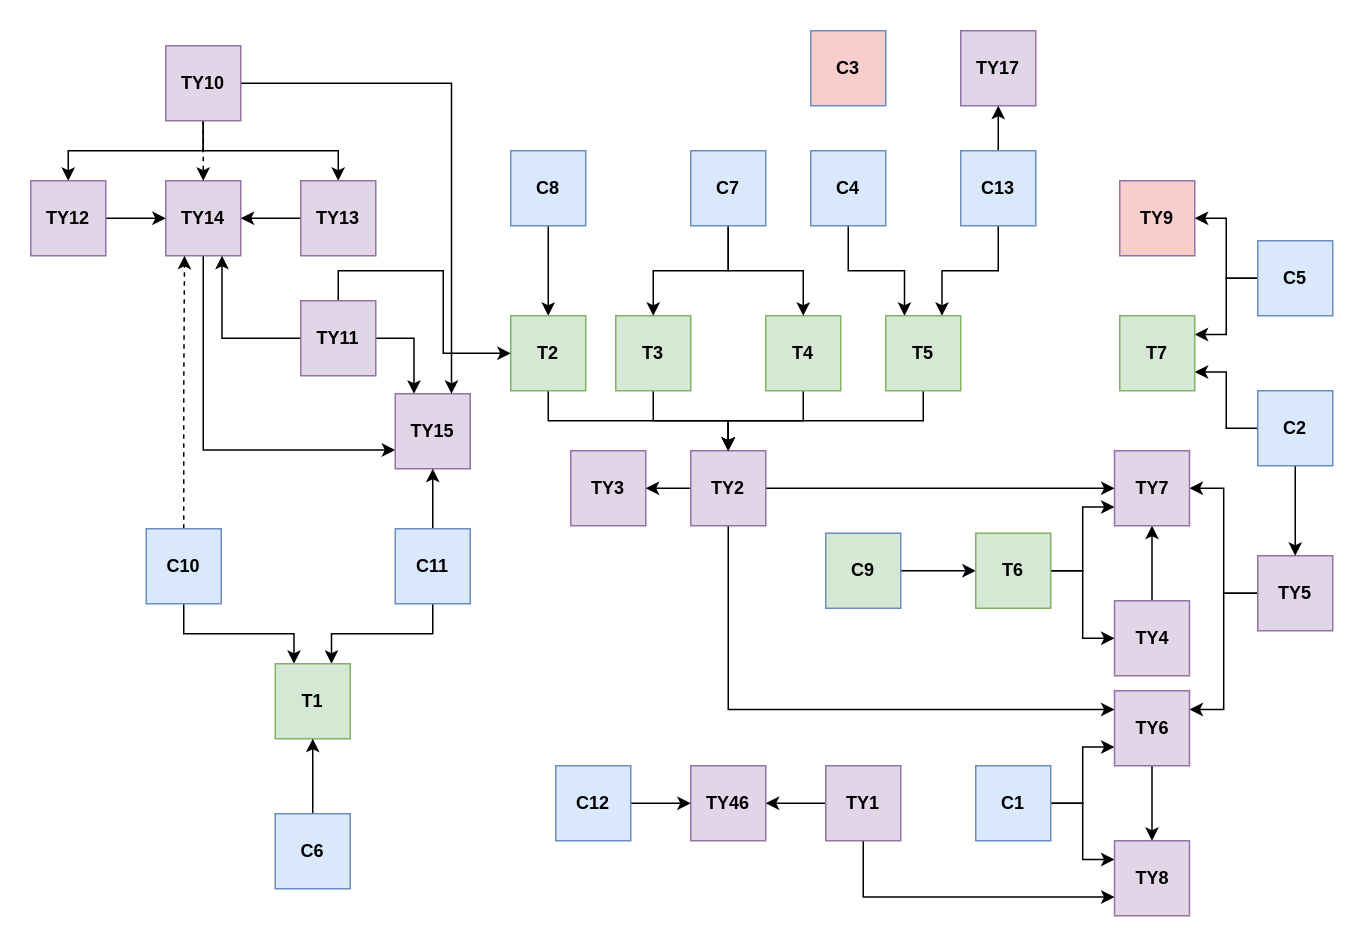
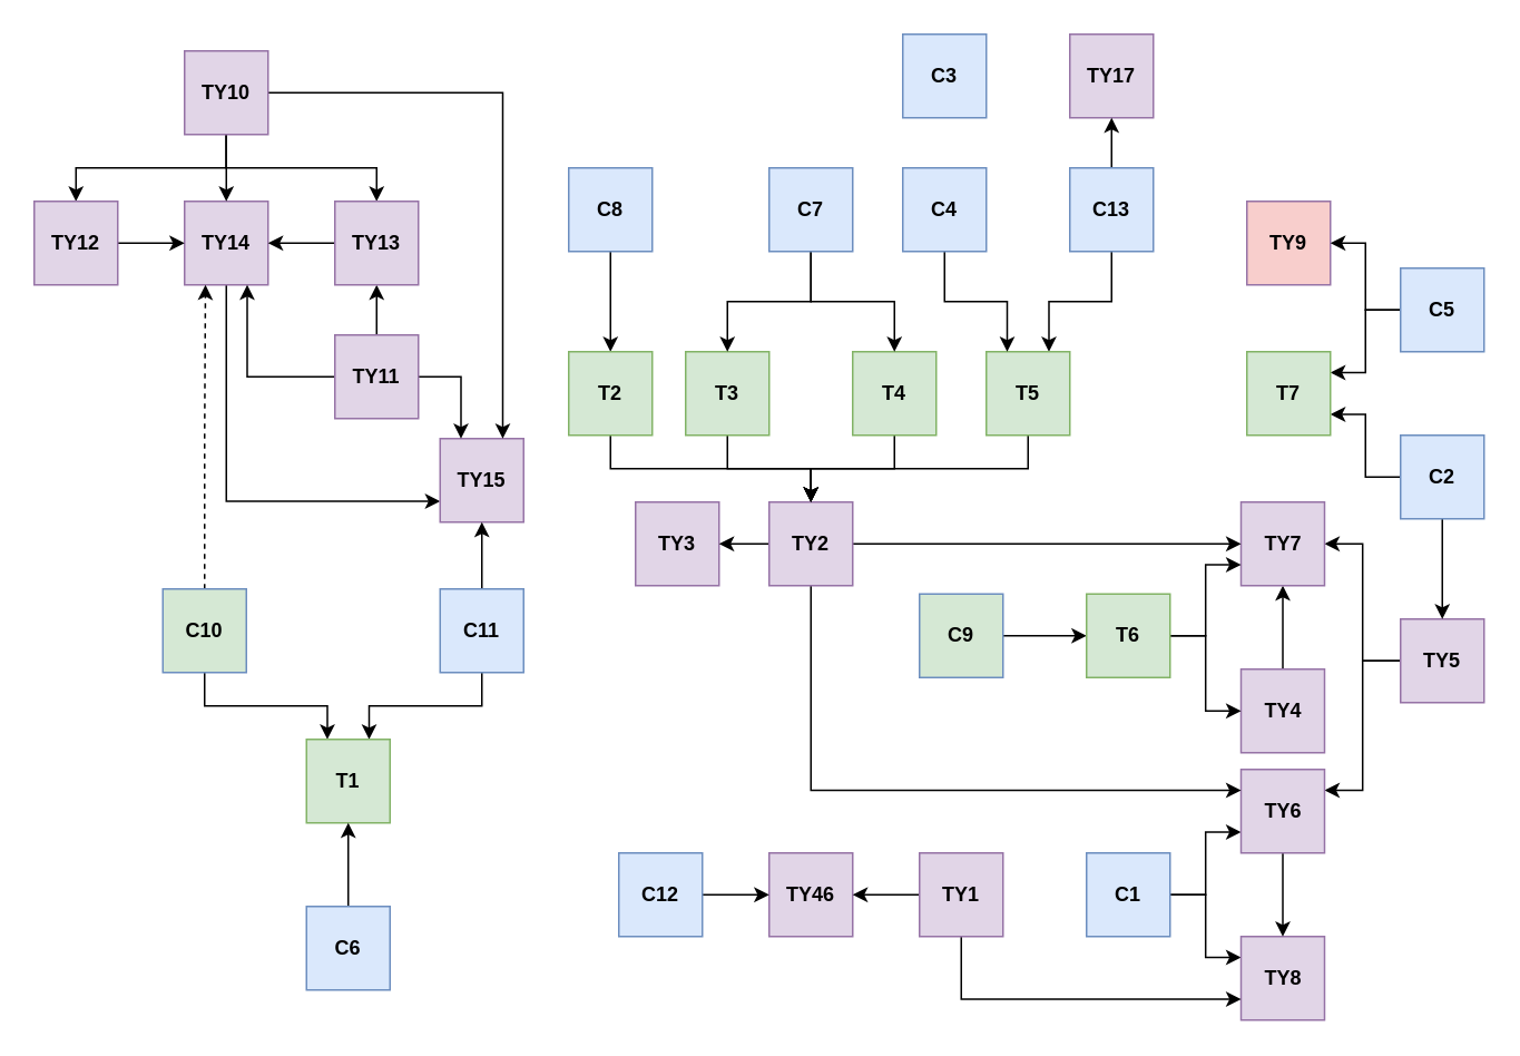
  <mxCell id="0" />
  <mxCell id="1" parent="0" />
  <mxCell id="2" value="" style="edgeStyle=orthogonalEdgeStyle;rounded=0;orthogonalLoop=1;jettySize=auto;html=1;exitX=1;exitY=0.5;exitDx=0;exitDy=0;entryX=0;entryY=0.75;entryDx=0;entryDy=0;" parent="1" source="4" target="17" edge="1"><mxGeometry relative="1" as="geometry" /></mxCell>
  <mxCell id="3" value="" style="edgeStyle=orthogonalEdgeStyle;rounded=0;orthogonalLoop=1;jettySize=auto;html=1;entryX=0;entryY=0.25;entryDx=0;entryDy=0;" parent="1" source="4" target="15" edge="1"><mxGeometry relative="1" as="geometry" /></mxCell>
  <mxCell id="4" value="C1" style="rounded=0;whiteSpace=wrap;html=1;fontStyle=1;fillColor=#dae8fc;strokeColor=#6c8ebf;" parent="1" vertex="1"><mxGeometry x="650" y="510" width="50" height="50" as="geometry" /></mxCell>
  <mxCell id="5" style="edgeStyle=orthogonalEdgeStyle;rounded=0;orthogonalLoop=1;jettySize=auto;html=1;exitX=0.5;exitY=0;exitDx=0;exitDy=0;entryX=0.5;entryY=1;entryDx=0;entryDy=0;" parent="1" source="6" target="14" edge="1"><mxGeometry relative="1" as="geometry" /></mxCell>
  <mxCell id="6" value="TY4" style="rounded=0;whiteSpace=wrap;html=1;fontStyle=1;fillColor=#e1d5e7;strokeColor=#9673a6;" parent="1" vertex="1"><mxGeometry x="742.5" y="400" width="50" height="50" as="geometry" /></mxCell>
  <mxCell id="7" style="edgeStyle=orthogonalEdgeStyle;rounded=0;orthogonalLoop=1;jettySize=auto;html=1;exitX=0;exitY=0.5;exitDx=0;exitDy=0;entryX=1;entryY=0.25;entryDx=0;entryDy=0;" parent="1" source="9" target="17" edge="1"><mxGeometry relative="1" as="geometry" /></mxCell>
  <mxCell id="8" style="edgeStyle=orthogonalEdgeStyle;rounded=0;orthogonalLoop=1;jettySize=auto;html=1;exitX=0;exitY=0.5;exitDx=0;exitDy=0;entryX=1;entryY=0.5;entryDx=0;entryDy=0;" parent="1" source="9" target="14" edge="1"><mxGeometry relative="1" as="geometry" /></mxCell>
  <mxCell id="9" value="TY5" style="rounded=0;whiteSpace=wrap;html=1;fontStyle=1;fillColor=#e1d5e7;strokeColor=#9673a6;" parent="1" vertex="1"><mxGeometry x="838" y="370" width="50" height="50" as="geometry" /></mxCell>
  <mxCell id="10" value="TY9" style="rounded=0;whiteSpace=wrap;html=1;fontStyle=1;fillColor=#f8cecc;strokeColor=#9673a6;" parent="1" vertex="1"><mxGeometry x="746" y="120" width="50" height="50" as="geometry" /></mxCell>
  <mxCell id="11" value="" style="edgeStyle=orthogonalEdgeStyle;rounded=0;orthogonalLoop=1;jettySize=auto;html=1;entryX=1;entryY=0.75;entryDx=0;entryDy=0;exitX=0;exitY=0.5;exitDx=0;exitDy=0;" parent="1" source="13" target="58" edge="1"><mxGeometry relative="1" as="geometry" /></mxCell>
  <mxCell id="12" value="" style="edgeStyle=orthogonalEdgeStyle;rounded=0;orthogonalLoop=1;jettySize=auto;html=1;entryX=0.5;entryY=0;entryDx=0;entryDy=0;exitX=0.5;exitY=1;exitDx=0;exitDy=0;" parent="1" source="13" target="9" edge="1"><mxGeometry relative="1" as="geometry" /></mxCell>
  <mxCell id="13" value="C2" style="rounded=0;whiteSpace=wrap;html=1;fontStyle=1;fillColor=#dae8fc;strokeColor=#6c8ebf;" parent="1" vertex="1"><mxGeometry x="838" y="260" width="50" height="50" as="geometry" /></mxCell>
  <mxCell id="14" value="TY7" style="rounded=0;whiteSpace=wrap;html=1;fontStyle=1;fillColor=#e1d5e7;strokeColor=#9673a6;" parent="1" vertex="1"><mxGeometry x="742.5" y="300" width="50" height="50" as="geometry" /></mxCell>
  <mxCell id="15" value="TY8" style="rounded=0;whiteSpace=wrap;html=1;fontStyle=1;fillColor=#e1d5e7;strokeColor=#9673a6;" parent="1" vertex="1"><mxGeometry x="742.5" y="560" width="50" height="50" as="geometry" /></mxCell>
  <mxCell id="16" style="edgeStyle=orthogonalEdgeStyle;rounded=0;orthogonalLoop=1;jettySize=auto;html=1;exitX=0.5;exitY=1;exitDx=0;exitDy=0;entryX=0.5;entryY=0;entryDx=0;entryDy=0;" parent="1" source="17" target="15" edge="1"><mxGeometry relative="1" as="geometry" /></mxCell>
  <mxCell id="17" value="TY6" style="rounded=0;whiteSpace=wrap;html=1;fontStyle=1;fillColor=#e1d5e7;strokeColor=#9673a6;" parent="1" vertex="1"><mxGeometry x="742.5" y="460" width="50" height="50" as="geometry" /></mxCell>
  <mxCell id="18" style="edgeStyle=orthogonalEdgeStyle;rounded=0;orthogonalLoop=1;jettySize=auto;html=1;exitX=0.5;exitY=1;exitDx=0;exitDy=0;entryX=0;entryY=0.75;entryDx=0;entryDy=0;" parent="1" source="19" target="22" edge="1"><mxGeometry relative="1" as="geometry" /></mxCell>
  <mxCell id="19" value="TY14" style="rounded=0;whiteSpace=wrap;html=1;fontStyle=1;fillColor=#e1d5e7;strokeColor=#9673a6;" parent="1" vertex="1"><mxGeometry x="110" y="120" width="50" height="50" as="geometry" /></mxCell>
  <mxCell id="20" value="TY46" style="rounded=0;whiteSpace=wrap;html=1;fontStyle=1;fillColor=#e1d5e7;strokeColor=#9673a6;" parent="1" vertex="1"><mxGeometry x="460" y="510" width="50" height="50" as="geometry" /></mxCell>
  <mxCell id="21" value="TY17" style="rounded=0;whiteSpace=wrap;html=1;fontStyle=1;fillColor=#e1d5e7;strokeColor=#9673a6;" parent="1" vertex="1"><mxGeometry x="640" y="20" width="50" height="50" as="geometry" /></mxCell>
  <mxCell id="22" value="TY15" style="rounded=0;whiteSpace=wrap;html=1;fontStyle=1;fillColor=#e1d5e7;strokeColor=#9673a6;" parent="1" vertex="1"><mxGeometry x="263" y="262" width="50" height="50" as="geometry" /></mxCell>
  <mxCell id="23" value="TY3" style="rounded=0;whiteSpace=wrap;html=1;fontStyle=1;fillColor=#e1d5e7;strokeColor=#9673a6;" parent="1" vertex="1"><mxGeometry x="380" y="300" width="50" height="50" as="geometry" /></mxCell>
  <mxCell id="24" value="" style="edgeStyle=orthogonalEdgeStyle;rounded=0;orthogonalLoop=1;jettySize=auto;html=1;" parent="1" source="27" target="23" edge="1"><mxGeometry relative="1" as="geometry" /></mxCell>
  <mxCell id="25" style="edgeStyle=orthogonalEdgeStyle;rounded=0;orthogonalLoop=1;jettySize=auto;html=1;exitX=0.5;exitY=1;exitDx=0;exitDy=0;entryX=0;entryY=0.25;entryDx=0;entryDy=0;" parent="1" source="27" target="17" edge="1"><mxGeometry relative="1" as="geometry" /></mxCell>
  <mxCell id="26" style="edgeStyle=orthogonalEdgeStyle;rounded=0;orthogonalLoop=1;jettySize=auto;html=1;exitX=1;exitY=0.5;exitDx=0;exitDy=0;entryX=0;entryY=0.5;entryDx=0;entryDy=0;" parent="1" source="27" target="14" edge="1"><mxGeometry relative="1" as="geometry" /></mxCell>
  <mxCell id="27" value="TY2" style="rounded=0;whiteSpace=wrap;html=1;fontStyle=1;fillColor=#e1d5e7;strokeColor=#9673a6;" parent="1" vertex="1"><mxGeometry x="460" y="300" width="50" height="50" as="geometry" /></mxCell>
  <mxCell id="28" style="edgeStyle=orthogonalEdgeStyle;rounded=0;orthogonalLoop=1;jettySize=auto;html=1;exitX=0;exitY=0.5;exitDx=0;exitDy=0;entryX=1;entryY=0.25;entryDx=0;entryDy=0;" parent="1" source="30" target="58" edge="1"><mxGeometry relative="1" as="geometry" /></mxCell>
  <mxCell id="29" style="edgeStyle=orthogonalEdgeStyle;rounded=0;orthogonalLoop=1;jettySize=auto;html=1;exitX=0;exitY=0.5;exitDx=0;exitDy=0;entryX=1;entryY=0.5;entryDx=0;entryDy=0;" edge="1" parent="1" source="30" target="10"><mxGeometry relative="1" as="geometry" /></mxCell>
  <mxCell id="30" value="C5" style="rounded=0;whiteSpace=wrap;html=1;fontStyle=1;fillColor=#dae8fc;strokeColor=#6c8ebf;" parent="1" vertex="1"><mxGeometry x="838" y="160" width="50" height="50" as="geometry" /></mxCell>
  <mxCell id="31" value="" style="edgeStyle=orthogonalEdgeStyle;rounded=0;orthogonalLoop=1;jettySize=auto;html=1;" parent="1" source="32" target="48" edge="1"><mxGeometry relative="1" as="geometry" /></mxCell>
  <mxCell id="32" value="C8" style="rounded=0;whiteSpace=wrap;html=1;fontStyle=1;fillColor=#dae8fc;strokeColor=#6c8ebf;" parent="1" vertex="1"><mxGeometry x="340" y="100" width="50" height="50" as="geometry" /></mxCell>
  <mxCell id="33" style="edgeStyle=orthogonalEdgeStyle;rounded=0;orthogonalLoop=1;jettySize=auto;html=1;exitX=0.5;exitY=1;exitDx=0;exitDy=0;entryX=0.75;entryY=0;entryDx=0;entryDy=0;" parent="1" source="35" target="54" edge="1"><mxGeometry relative="1" as="geometry"><mxPoint x="640" y="210" as="targetPoint" /></mxGeometry></mxCell>
  <mxCell id="34" value="" style="edgeStyle=orthogonalEdgeStyle;rounded=0;orthogonalLoop=1;jettySize=auto;html=1;exitX=0.5;exitY=0;exitDx=0;exitDy=0;" parent="1" source="35" target="21" edge="1"><mxGeometry relative="1" as="geometry" /></mxCell>
  <mxCell id="35" value="C13" style="rounded=0;whiteSpace=wrap;html=1;fontStyle=1;fillColor=#dae8fc;strokeColor=#6c8ebf;" parent="1" vertex="1"><mxGeometry x="640" y="100" width="50" height="50" as="geometry" /></mxCell>
  <mxCell id="36" value="" style="edgeStyle=orthogonalEdgeStyle;rounded=0;orthogonalLoop=1;jettySize=auto;html=1;" parent="1" source="37" target="57" edge="1"><mxGeometry relative="1" as="geometry" /></mxCell>
  <mxCell id="37" value="C9" style="rounded=0;whiteSpace=wrap;html=1;fontStyle=1;fillColor=#d5e8d4;strokeColor=#6c8ebf;" parent="1" vertex="1"><mxGeometry x="550" y="355" width="50" height="50" as="geometry" /></mxCell>
  <mxCell id="38" style="edgeStyle=orthogonalEdgeStyle;rounded=0;orthogonalLoop=1;jettySize=auto;html=1;exitX=0.5;exitY=1;exitDx=0;exitDy=0;entryX=0.25;entryY=0;entryDx=0;entryDy=0;" parent="1" source="40" target="46" edge="1"><mxGeometry relative="1" as="geometry" /></mxCell>
  <mxCell id="39" value="" style="edgeStyle=orthogonalEdgeStyle;rounded=0;orthogonalLoop=1;jettySize=auto;html=1;entryX=0.25;entryY=1;entryDx=0;entryDy=0;exitX=0.5;exitY=0;exitDx=0;exitDy=0;dashed=1;" parent="1" source="40" target="19" edge="1"><mxGeometry relative="1" as="geometry" /></mxCell>
- <mxCell id="40" value="C10" style="rounded=0;whiteSpace=wrap;html=1;fontStyle=1;fillColor=#dae8fc;strokeColor=#6c8ebf;" parent="1" vertex="1"><mxGeometry x="97" y="352" width="50" height="50" as="geometry" /></mxCell>
+ <mxCell id="40" value="C10" style="rounded=0;whiteSpace=wrap;html=1;fontStyle=1;fillColor=#d5e8d4;strokeColor=#6c8ebf;" parent="1" vertex="1"><mxGeometry x="97" y="352" width="50" height="50" as="geometry" /></mxCell>
  <mxCell id="41" style="edgeStyle=orthogonalEdgeStyle;rounded=0;orthogonalLoop=1;jettySize=auto;html=1;exitX=0.5;exitY=1;exitDx=0;exitDy=0;entryX=0.75;entryY=0;entryDx=0;entryDy=0;" parent="1" source="43" target="46" edge="1"><mxGeometry relative="1" as="geometry" /></mxCell>
  <mxCell id="42" value="" style="edgeStyle=orthogonalEdgeStyle;rounded=0;orthogonalLoop=1;jettySize=auto;html=1;" parent="1" source="43" target="22" edge="1"><mxGeometry relative="1" as="geometry" /></mxCell>
  <mxCell id="43" value="C11" style="rounded=0;whiteSpace=wrap;html=1;fontStyle=1;fillColor=#dae8fc;strokeColor=#6c8ebf;" parent="1" vertex="1"><mxGeometry x="263" y="352" width="50" height="50" as="geometry" /></mxCell>
  <mxCell id="44" value="" style="edgeStyle=orthogonalEdgeStyle;rounded=0;orthogonalLoop=1;jettySize=auto;html=1;" parent="1" source="45" target="20" edge="1"><mxGeometry relative="1" as="geometry" /></mxCell>
  <mxCell id="45" value="C12" style="rounded=0;whiteSpace=wrap;html=1;fontStyle=1;fillColor=#dae8fc;strokeColor=#6c8ebf;" parent="1" vertex="1"><mxGeometry x="370" y="510" width="50" height="50" as="geometry" /></mxCell>
  <mxCell id="46" value="T1" style="rounded=0;whiteSpace=wrap;html=1;fontStyle=1;fillColor=#d5e8d4;strokeColor=#82b366;" parent="1" vertex="1"><mxGeometry x="183" y="442" width="50" height="50" as="geometry" /></mxCell>
  <mxCell id="47" style="edgeStyle=orthogonalEdgeStyle;rounded=0;orthogonalLoop=1;jettySize=auto;html=1;exitX=0.5;exitY=1;exitDx=0;exitDy=0;entryX=0.5;entryY=0;entryDx=0;entryDy=0;" parent="1" source="48" target="27" edge="1"><mxGeometry relative="1" as="geometry" /></mxCell>
  <mxCell id="48" value="T2" style="rounded=0;whiteSpace=wrap;html=1;fontStyle=1;fillColor=#d5e8d4;strokeColor=#82b366;" parent="1" vertex="1"><mxGeometry x="340" y="210" width="50" height="50" as="geometry" /></mxCell>
  <mxCell id="49" style="edgeStyle=orthogonalEdgeStyle;rounded=0;orthogonalLoop=1;jettySize=auto;html=1;exitX=0.5;exitY=1;exitDx=0;exitDy=0;entryX=0.5;entryY=0;entryDx=0;entryDy=0;" parent="1" source="50" target="27" edge="1"><mxGeometry relative="1" as="geometry" /></mxCell>
  <mxCell id="50" value="T3" style="rounded=0;whiteSpace=wrap;html=1;fontStyle=1;fillColor=#d5e8d4;strokeColor=#82b366;" parent="1" vertex="1"><mxGeometry x="410" y="210" width="50" height="50" as="geometry" /></mxCell>
  <mxCell id="51" style="edgeStyle=orthogonalEdgeStyle;rounded=0;orthogonalLoop=1;jettySize=auto;html=1;exitX=0.5;exitY=1;exitDx=0;exitDy=0;entryX=0.5;entryY=0;entryDx=0;entryDy=0;" parent="1" source="52" target="27" edge="1"><mxGeometry relative="1" as="geometry" /></mxCell>
  <mxCell id="52" value="T4" style="rounded=0;whiteSpace=wrap;html=1;fontStyle=1;fillColor=#d5e8d4;strokeColor=#82b366;" parent="1" vertex="1"><mxGeometry x="510" y="210" width="50" height="50" as="geometry" /></mxCell>
  <mxCell id="53" style="edgeStyle=orthogonalEdgeStyle;rounded=0;orthogonalLoop=1;jettySize=auto;html=1;exitX=0.5;exitY=1;exitDx=0;exitDy=0;entryX=0.5;entryY=0;entryDx=0;entryDy=0;" parent="1" source="54" target="27" edge="1"><mxGeometry relative="1" as="geometry" /></mxCell>
  <mxCell id="54" value="T5" style="rounded=0;whiteSpace=wrap;html=1;fontStyle=1;fillColor=#d5e8d4;strokeColor=#82b366;" parent="1" vertex="1"><mxGeometry x="590" y="210" width="50" height="50" as="geometry" /></mxCell>
  <mxCell id="55" value="" style="edgeStyle=orthogonalEdgeStyle;rounded=0;orthogonalLoop=1;jettySize=auto;html=1;entryX=0;entryY=0.5;entryDx=0;entryDy=0;" parent="1" source="57" target="6" edge="1"><mxGeometry relative="1" as="geometry" /></mxCell>
  <mxCell id="56" value="" style="edgeStyle=orthogonalEdgeStyle;rounded=0;orthogonalLoop=1;jettySize=auto;html=1;entryX=0;entryY=0.75;entryDx=0;entryDy=0;" parent="1" source="57" target="14" edge="1"><mxGeometry relative="1" as="geometry" /></mxCell>
  <mxCell id="57" value="T6" style="rounded=0;whiteSpace=wrap;html=1;fontStyle=1;fillColor=#d5e8d4;strokeColor=#82b366;" parent="1" vertex="1"><mxGeometry x="650" y="355" width="50" height="50" as="geometry" /></mxCell>
  <mxCell id="58" value="T7" style="rounded=0;whiteSpace=wrap;html=1;fontStyle=1;fillColor=#d5e8d4;strokeColor=#82b366;" parent="1" vertex="1"><mxGeometry x="746" y="210" width="50" height="50" as="geometry" /></mxCell>
  <mxCell id="59" value="" style="edgeStyle=orthogonalEdgeStyle;rounded=0;orthogonalLoop=1;jettySize=auto;html=1;entryX=0.5;entryY=1;entryDx=0;entryDy=0;exitX=0.5;exitY=0;exitDx=0;exitDy=0;" parent="1" source="60" target="46" edge="1"><mxGeometry relative="1" as="geometry" /></mxCell>
  <mxCell id="60" value="C6" style="rounded=0;whiteSpace=wrap;html=1;fontStyle=1;fillColor=#dae8fc;strokeColor=#6c8ebf;" parent="1" vertex="1"><mxGeometry x="183" y="542" width="50" height="50" as="geometry" /></mxCell>
  <mxCell id="61" value="" style="edgeStyle=orthogonalEdgeStyle;rounded=0;orthogonalLoop=1;jettySize=auto;html=1;" parent="1" source="63" target="50" edge="1"><mxGeometry relative="1" as="geometry" /></mxCell>
  <mxCell id="62" style="edgeStyle=orthogonalEdgeStyle;rounded=0;orthogonalLoop=1;jettySize=auto;html=1;exitX=0.5;exitY=1;exitDx=0;exitDy=0;entryX=0.5;entryY=0;entryDx=0;entryDy=0;" parent="1" source="63" target="52" edge="1"><mxGeometry relative="1" as="geometry" /></mxCell>
  <mxCell id="63" value="C7" style="rounded=0;whiteSpace=wrap;html=1;fontStyle=1;fillColor=#dae8fc;strokeColor=#6c8ebf;" parent="1" vertex="1"><mxGeometry x="460" y="100" width="50" height="50" as="geometry" /></mxCell>
  <mxCell id="64" style="edgeStyle=orthogonalEdgeStyle;rounded=0;orthogonalLoop=1;jettySize=auto;html=1;exitX=0.5;exitY=1;exitDx=0;exitDy=0;entryX=0.25;entryY=0;entryDx=0;entryDy=0;" parent="1" source="65" target="54" edge="1"><mxGeometry relative="1" as="geometry" /></mxCell>
  <mxCell id="65" value="C4" style="rounded=0;whiteSpace=wrap;html=1;fontStyle=1;fillColor=#dae8fc;strokeColor=#6c8ebf;" parent="1" vertex="1"><mxGeometry x="540" y="100" width="50" height="50" as="geometry" /></mxCell>
  <mxCell id="66" value="" style="edgeStyle=orthogonalEdgeStyle;rounded=0;orthogonalLoop=1;jettySize=auto;html=1;entryX=0;entryY=0.75;entryDx=0;entryDy=0;exitX=0.5;exitY=1;exitDx=0;exitDy=0;" parent="1" source="68" target="15" edge="1"><mxGeometry relative="1" as="geometry" /></mxCell>
  <mxCell id="67" value="" style="edgeStyle=orthogonalEdgeStyle;rounded=0;orthogonalLoop=1;jettySize=auto;html=1;" parent="1" source="68" target="20" edge="1"><mxGeometry relative="1" as="geometry" /></mxCell>
  <mxCell id="68" value="TY1" style="rounded=0;whiteSpace=wrap;html=1;fontStyle=1;fillColor=#e1d5e7;strokeColor=#9673a6;" parent="1" vertex="1"><mxGeometry x="550" y="510" width="50" height="50" as="geometry" /></mxCell>
  <mxCell id="69" value="" style="edgeStyle=orthogonalEdgeStyle;rounded=0;orthogonalLoop=1;jettySize=auto;html=1;entryX=0.5;entryY=0;entryDx=0;entryDy=0;exitX=0.5;exitY=1;exitDx=0;exitDy=0;" parent="1" source="73" target="79" edge="1"><mxGeometry relative="1" as="geometry" /></mxCell>
  <mxCell id="70" style="edgeStyle=orthogonalEdgeStyle;rounded=0;orthogonalLoop=1;jettySize=auto;html=1;exitX=0.5;exitY=1;exitDx=0;exitDy=0;entryX=0.5;entryY=0;entryDx=0;entryDy=0;" parent="1" source="73" target="81" edge="1"><mxGeometry relative="1" as="geometry" /></mxCell>
- <mxCell id="71" style="edgeStyle=orthogonalEdgeStyle;rounded=0;orthogonalLoop=1;jettySize=auto;html=1;exitX=0.5;exitY=1;exitDx=0;exitDy=0;entryX=0.5;entryY=0;entryDx=0;entryDy=0;dashed=1;" parent="1" source="73" target="19" edge="1"><mxGeometry relative="1" as="geometry" /></mxCell>
+ <mxCell id="71" style="edgeStyle=orthogonalEdgeStyle;rounded=0;orthogonalLoop=1;jettySize=auto;html=1;exitX=0.5;exitY=1;exitDx=0;exitDy=0;entryX=0.5;entryY=0;entryDx=0;entryDy=0;" parent="1" source="73" target="19" edge="1"><mxGeometry relative="1" as="geometry" /></mxCell>
  <mxCell id="72" style="edgeStyle=orthogonalEdgeStyle;rounded=0;orthogonalLoop=1;jettySize=auto;html=1;exitX=1;exitY=0.5;exitDx=0;exitDy=0;entryX=0.75;entryY=0;entryDx=0;entryDy=0;" parent="1" source="73" target="22" edge="1"><mxGeometry relative="1" as="geometry" /></mxCell>
  <mxCell id="73" value="TY10" style="rounded=0;whiteSpace=wrap;html=1;fontStyle=1;fillColor=#e1d5e7;strokeColor=#9673a6;" parent="1" vertex="1"><mxGeometry x="110" y="30" width="50" height="50" as="geometry" /></mxCell>
- <mxCell id="74" style="edgeStyle=orthogonalEdgeStyle;rounded=0;orthogonalLoop=1;jettySize=auto;html=1;exitX=0.5;exitY=0;exitDx=0;exitDy=0;" parent="1" source="77" target="48" edge="1"><mxGeometry relative="1" as="geometry" /></mxCell>
+ <mxCell id="74" style="edgeStyle=orthogonalEdgeStyle;rounded=0;orthogonalLoop=1;jettySize=auto;html=1;exitX=0.5;exitY=0;exitDx=0;exitDy=0;entryX=0.5;entryY=1;entryDx=0;entryDy=0;" parent="1" source="77" target="81" edge="1"><mxGeometry relative="1" as="geometry" /></mxCell>
  <mxCell id="75" style="edgeStyle=orthogonalEdgeStyle;rounded=0;orthogonalLoop=1;jettySize=auto;html=1;exitX=0;exitY=0.5;exitDx=0;exitDy=0;entryX=0.75;entryY=1;entryDx=0;entryDy=0;" parent="1" source="77" target="19" edge="1"><mxGeometry relative="1" as="geometry"><mxPoint x="180" y="220" as="targetPoint" /></mxGeometry></mxCell>
  <mxCell id="76" style="edgeStyle=orthogonalEdgeStyle;rounded=0;orthogonalLoop=1;jettySize=auto;html=1;exitX=1;exitY=0.5;exitDx=0;exitDy=0;entryX=0.25;entryY=0;entryDx=0;entryDy=0;" parent="1" source="77" target="22" edge="1"><mxGeometry relative="1" as="geometry" /></mxCell>
  <mxCell id="77" value="TY11" style="rounded=0;whiteSpace=wrap;html=1;fontStyle=1;fillColor=#e1d5e7;strokeColor=#9673a6;" parent="1" vertex="1"><mxGeometry x="200" y="200" width="50" height="50" as="geometry" /></mxCell>
  <mxCell id="78" style="edgeStyle=orthogonalEdgeStyle;rounded=0;orthogonalLoop=1;jettySize=auto;html=1;exitX=1;exitY=0.5;exitDx=0;exitDy=0;entryX=0;entryY=0.5;entryDx=0;entryDy=0;" parent="1" source="79" target="19" edge="1"><mxGeometry relative="1" as="geometry" /></mxCell>
  <mxCell id="79" value="TY12" style="rounded=0;whiteSpace=wrap;html=1;fontStyle=1;fillColor=#e1d5e7;strokeColor=#9673a6;" parent="1" vertex="1"><mxGeometry x="20" y="120" width="50" height="50" as="geometry" /></mxCell>
  <mxCell id="80" style="edgeStyle=orthogonalEdgeStyle;rounded=0;orthogonalLoop=1;jettySize=auto;html=1;exitX=0;exitY=0.5;exitDx=0;exitDy=0;entryX=1;entryY=0.5;entryDx=0;entryDy=0;" parent="1" source="81" target="19" edge="1"><mxGeometry relative="1" as="geometry" /></mxCell>
  <mxCell id="81" value="TY13" style="rounded=0;whiteSpace=wrap;html=1;fontStyle=1;fillColor=#e1d5e7;strokeColor=#9673a6;" parent="1" vertex="1"><mxGeometry x="200" y="120" width="50" height="50" as="geometry" /></mxCell>
- <mxCell id="82" value="C3" style="rounded=0;whiteSpace=wrap;html=1;fontStyle=1;fillColor=#f8cecc;strokeColor=#6c8ebf;" vertex="1" parent="1"><mxGeometry x="540" y="20" width="50" height="50" as="geometry" /></mxCell>
+ <mxCell id="82" value="C3" style="rounded=0;whiteSpace=wrap;html=1;fontStyle=1;fillColor=#dae8fc;strokeColor=#6c8ebf;" vertex="1" parent="1"><mxGeometry x="540" y="20" width="50" height="50" as="geometry" /></mxCell>
